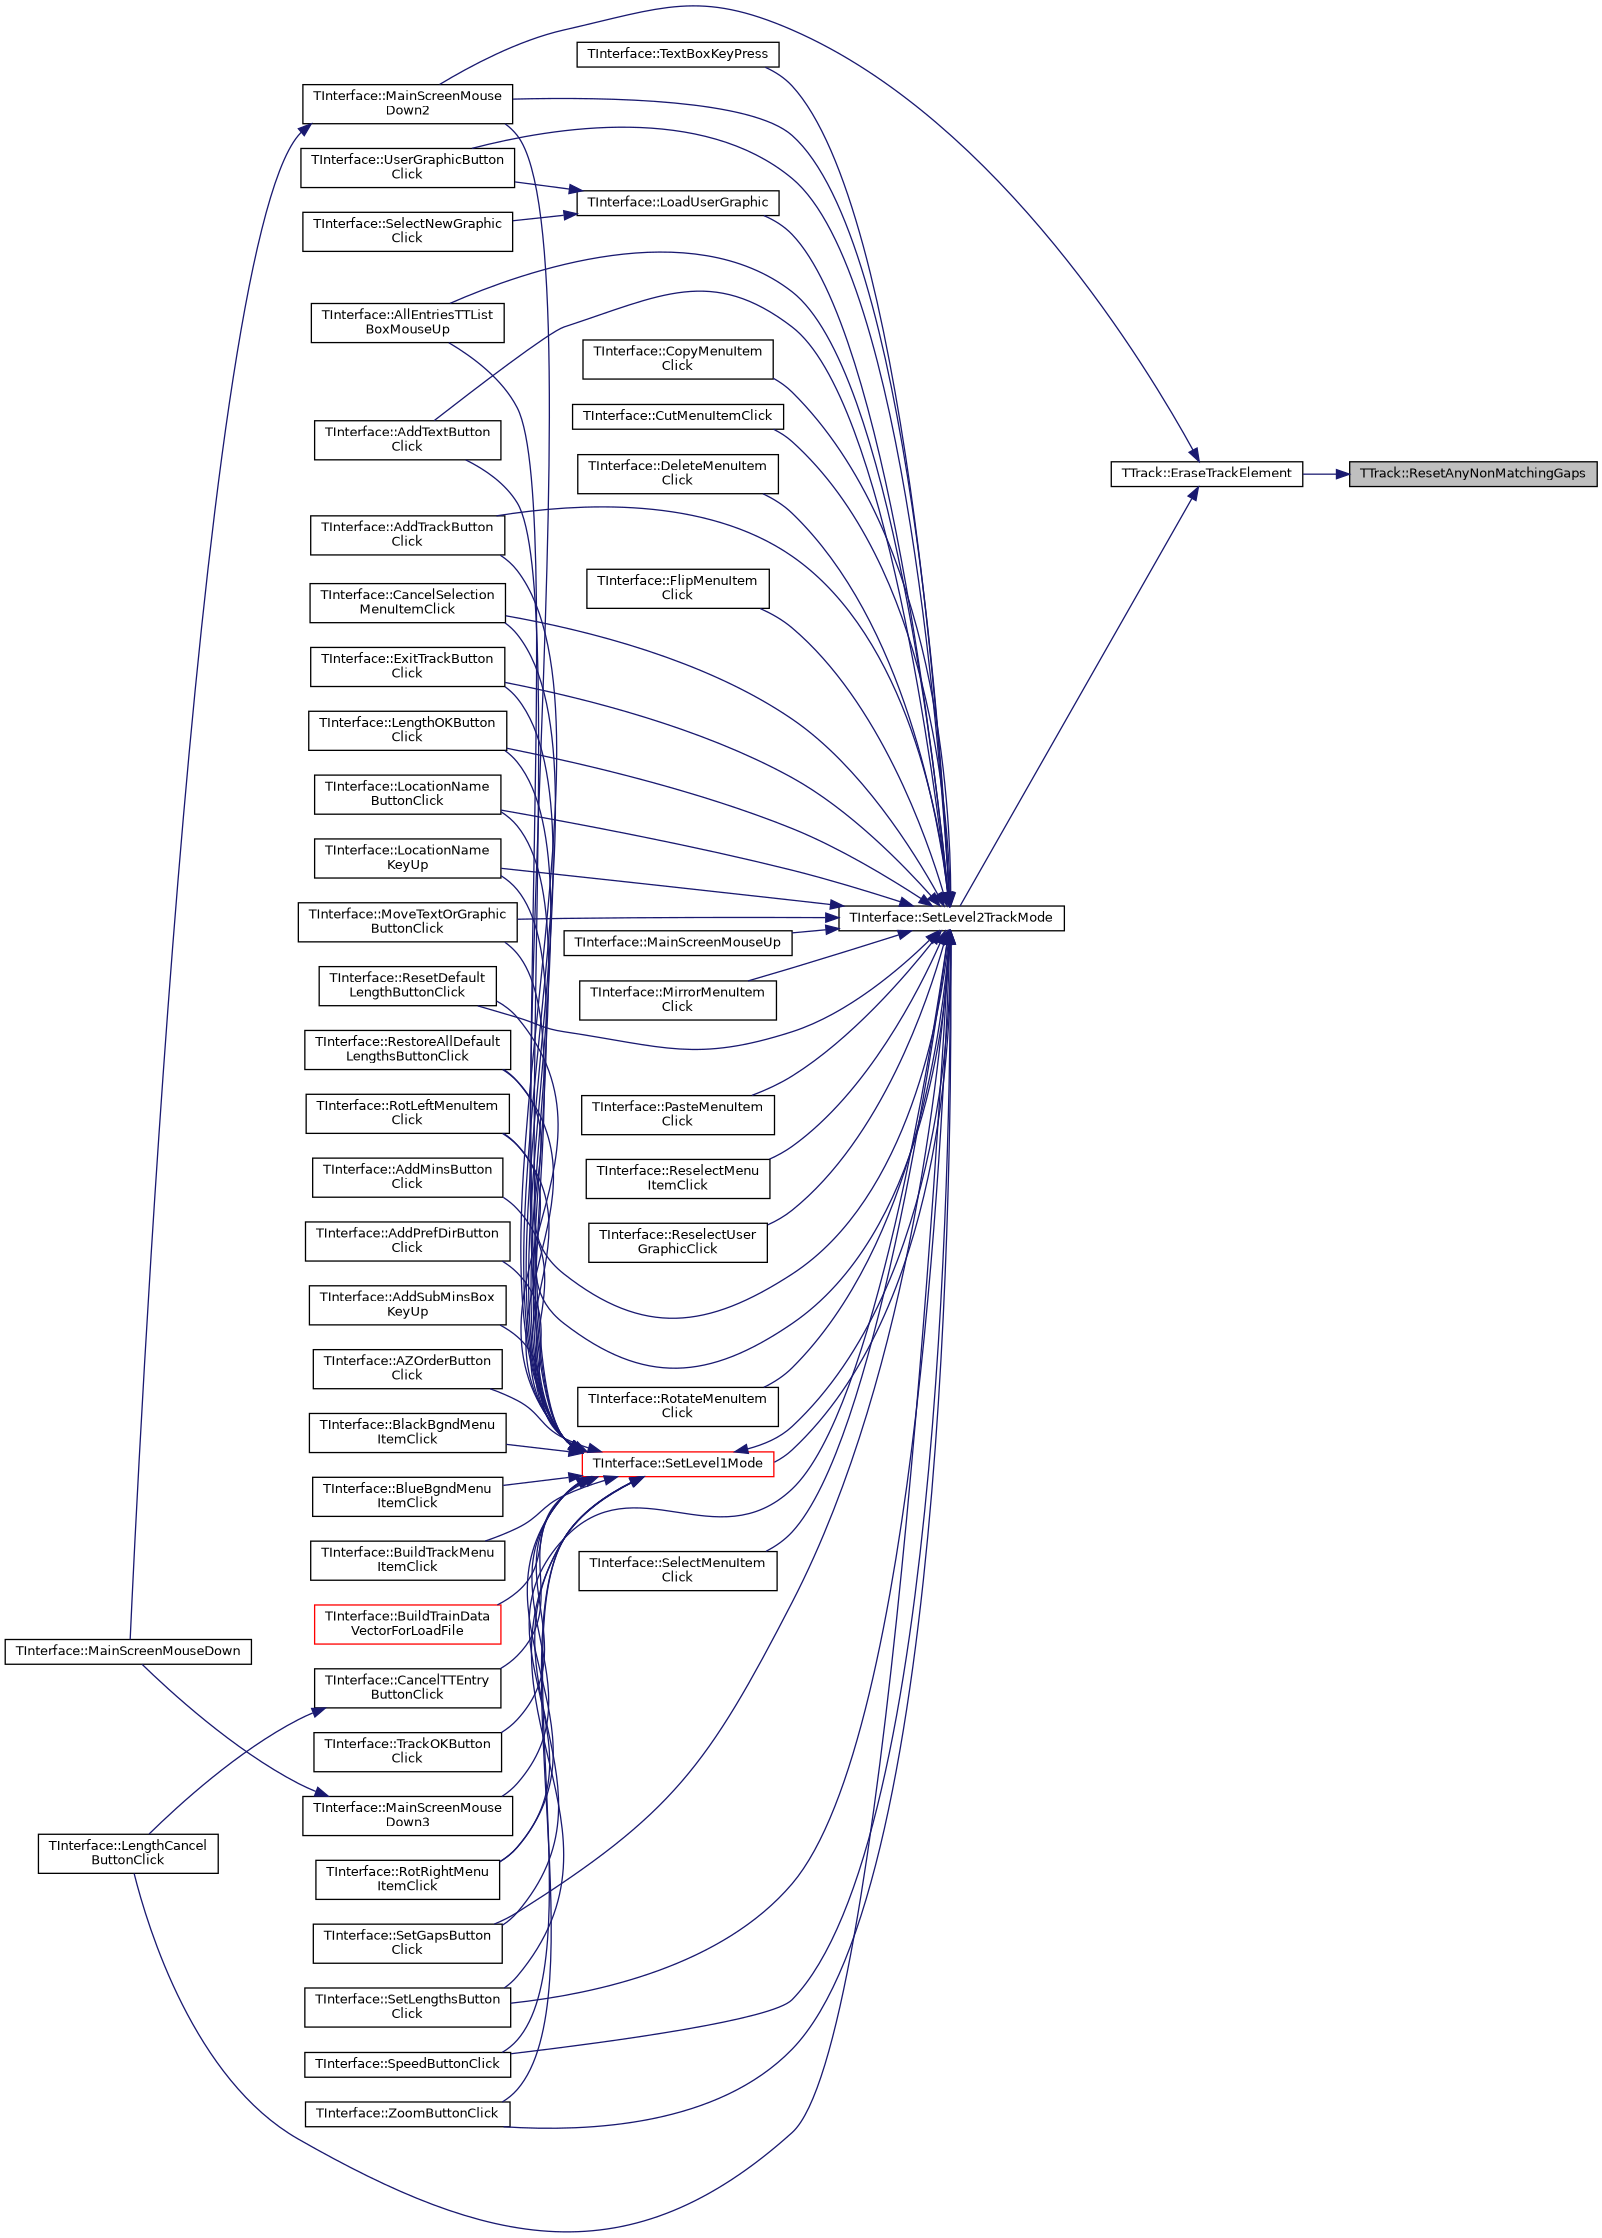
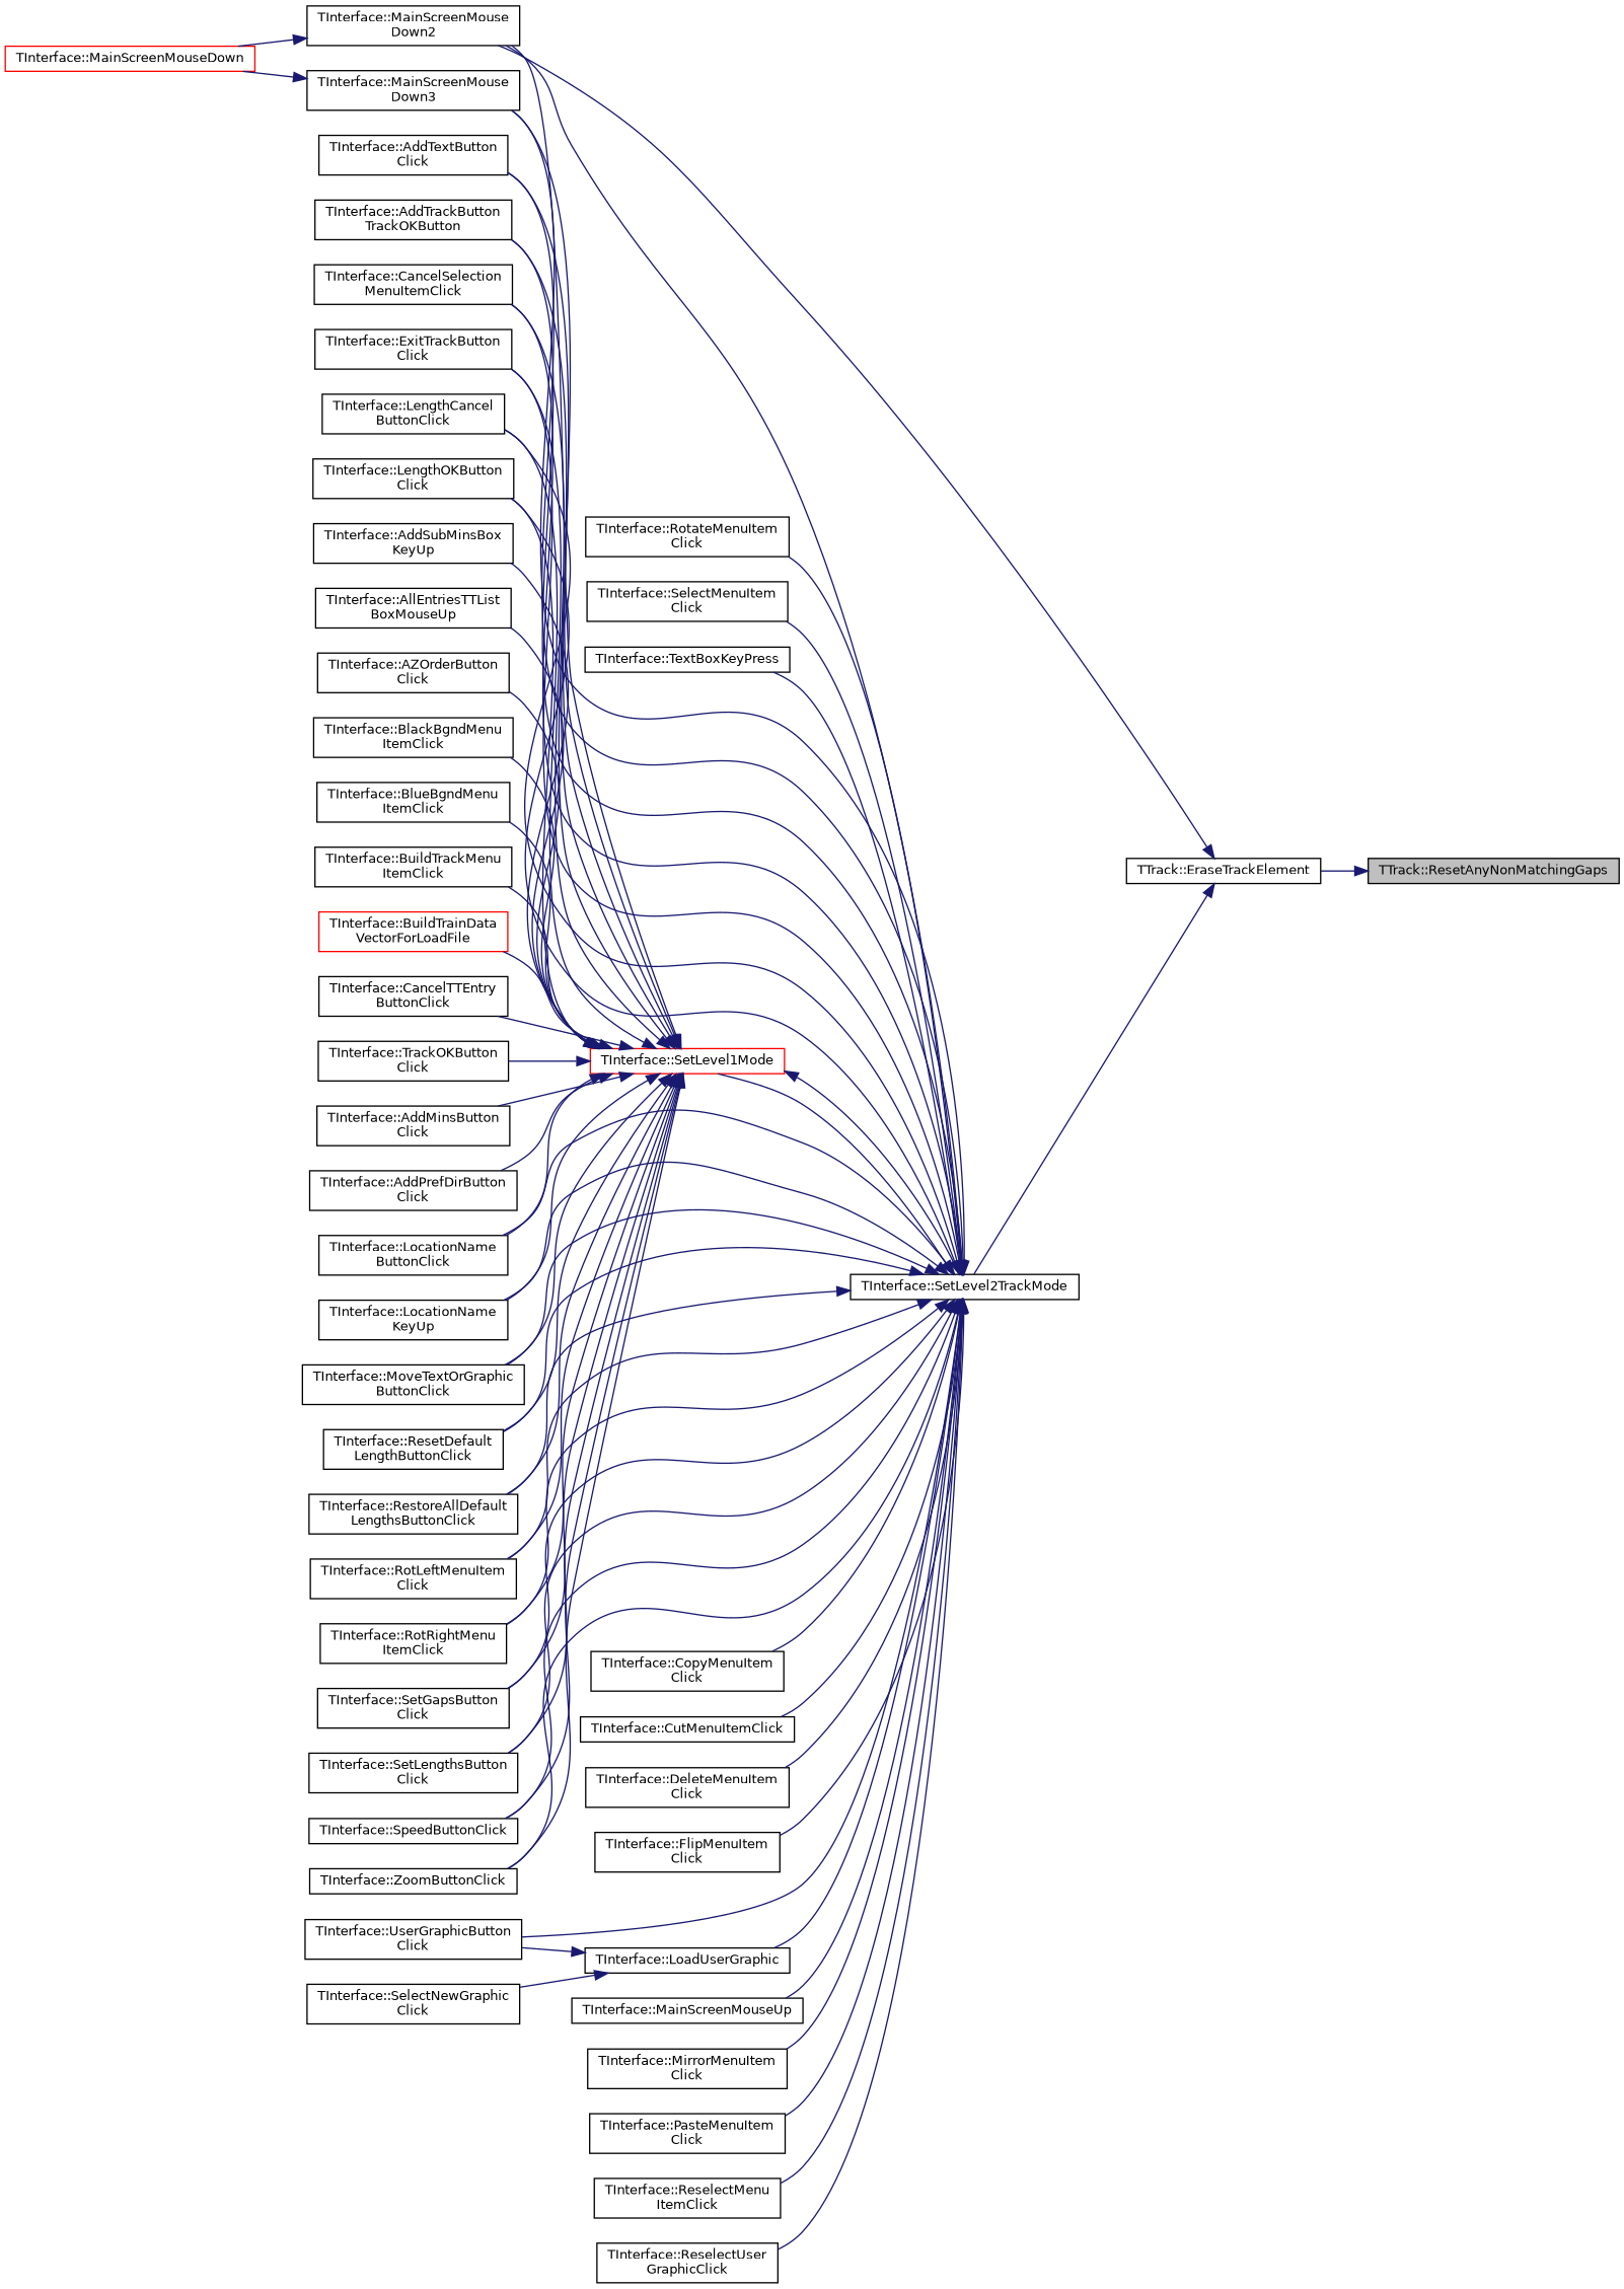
  digraph {
    rankdir=RL
    node [color=black fillcolor=white fontname=Helvetica fontsize=10 shape=record style=filled]
    edge [color=midnightblue dir=back fontname=Helvetica fontsize=10 labelfontname=Helvetica labelfontsize=10 style=solid]
    n1 [fillcolor=grey75 fontcolor=black height=0.2 label="TTrack::ResetAnyNonMatchingGaps" width=0.4]
    n2 [height=0.2 label="TTrack::EraseTrackElement" width=0.4]
    n3 [height=0.2 label="TInterface::MainScreenMouse\lDown2" width=0.4]
    n4 [height=0.2 label="TInterface::SetLevel2TrackMode" width=0.4]
-   n5 [height=0.2 label="TInterface::MainScreenMouseDown" width=0.4]
+   n5 [color=red height=0.2 label="TInterface::MainScreenMouseDown" width=0.4]
    n6 [height=0.2 label="TInterface::AddTextButton\lClick" width=0.4]
-   n7 [height=0.2 label="TInterface::AddTrackButton\lClick" width=0.4]
+   n7 [height=0.2 label="TInterface::AddTrackButton\lTrackOKButton" width=0.4]
    n8 [height=0.2 label="TInterface::CancelSelection\lMenuItemClick" width=0.4]
    n9 [height=0.2 label="TInterface::CopyMenuItem\lClick" width=0.4]
    n10 [height=0.2 label="TInterface::CutMenuItemClick" width=0.4]
    n11 [height=0.2 label="TInterface::DeleteMenuItem\lClick" width=0.4]
    n12 [height=0.2 label="TInterface::ExitTrackButton\lClick" width=0.4]
    n13 [height=0.2 label="TInterface::FlipMenuItem\lClick" width=0.4]
    n14 [height=0.2 label="TInterface::LengthCancel\lButtonClick" width=0.4]
    n15 [height=0.2 label="TInterface::LengthOKButton\lClick" width=0.4]
    n16 [height=0.2 label="TInterface::LoadUserGraphic" width=0.4]
    n17 [height=0.2 label="TInterface::UserGraphicButton\lClick" width=0.4]
    n18 [height=0.2 label="TInterface::LocationName\lButtonClick" width=0.4]
    n19 [height=0.2 label="TInterface::LocationName\lKeyUp" width=0.4]
    n20 [height=0.2 label="TInterface::MainScreenMouse\lDown3" width=0.4]
    n21 [height=0.2 label="TInterface::MainScreenMouseUp" width=0.4]
    n22 [height=0.2 label="TInterface::MirrorMenuItem\lClick" width=0.4]
    n23 [height=0.2 label="TInterface::MoveTextOrGraphic\lButtonClick" width=0.4]
    n24 [height=0.2 label="TInterface::PasteMenuItem\lClick" width=0.4]
    n25 [height=0.2 label="TInterface::ReselectMenu\lItemClick" width=0.4]
    n26 [height=0.2 label="TInterface::ReselectUser\lGraphicClick" width=0.4]
    n27 [height=0.2 label="TInterface::ResetDefault\lLengthButtonClick" width=0.4]
    n28 [height=0.2 label="TInterface::RestoreAllDefault\lLengthsButtonClick" width=0.4]
    n29 [height=0.2 label="TInterface::RotateMenuItem\lClick" width=0.4]
    n30 [height=0.2 label="TInterface::RotLeftMenuItem\lClick" width=0.4]
    n31 [height=0.2 label="TInterface::RotRightMenu\lItemClick" width=0.4]
    n32 [height=0.2 label="TInterface::SelectMenuItem\lClick" width=0.4]
    n33 [height=0.2 label="TInterface::SetGapsButton\lClick" width=0.4]
    n34 [height=0.2 label="TInterface::SetLengthsButton\lClick" width=0.4]
    n35 [color=red height=0.2 label="TInterface::SetLevel1Mode" width=0.4]
    n36 [height=0.2 label="TInterface::SpeedButtonClick" width=0.4]
    n37 [height=0.2 label="TInterface::ZoomButtonClick" width=0.4]
    n38 [height=0.2 label="TInterface::TextBoxKeyPress" width=0.4]
    n39 [height=0.2 label="TInterface::SelectNewGraphic\lClick" width=0.4]
    n40 [height=0.2 label="TInterface::TrackOKButton\lClick" width=0.4]
    n41 [height=0.2 label="TInterface::AddMinsButton\lClick" width=0.4]
    n42 [height=0.2 label="TInterface::AddPrefDirButton\lClick" width=0.4]
    n43 [height=0.2 label="TInterface::AddSubMinsBox\lKeyUp" width=0.4]
    n44 [height=0.2 label="TInterface::AllEntriesTTList\lBoxMouseUp" width=0.4]
    n45 [height=0.2 label="TInterface::AZOrderButton\lClick" width=0.4]
    n46 [height=0.2 label="TInterface::BlackBgndMenu\lItemClick" width=0.4]
    n47 [height=0.2 label="TInterface::BlueBgndMenu\lItemClick" width=0.4]
    n48 [height=0.2 label="TInterface::BuildTrackMenu\lItemClick" width=0.4]
    n49 [color=red height=0.2 label="TInterface::BuildTrainData\lVectorForLoadFile" width=0.4]
    n50 [height=0.2 label="TInterface::CancelTTEntry\lButtonClick" width=0.4]
    n1 -> n2
    n2 -> n3
    n2 -> n4
    n3 -> n5
    n4 -> n3
    n4 -> n6
    n4 -> n7
    n4 -> n8
    n4 -> n9
    n4 -> n10
    n4 -> n11
    n4 -> n12
    n4 -> n13
    n4 -> n14
    n4 -> n15
    n4 -> n16
    n4 -> n17
    n4 -> n18
    n4 -> n19
-   n4 -> n44
+   n4 -> n20
    n4 -> n21
    n4 -> n22
    n4 -> n23
    n4 -> n24
    n4 -> n25
    n4 -> n26
    n4 -> n27
    n4 -> n28
    n4 -> n29
    n4 -> n30
    n4 -> n31
    n4 -> n32
    n4 -> n33
    n4 -> n34
    n4 -> n35
    n4 -> n36
    n4 -> n37
    n4 -> n38
    n16 -> n17
    n16 -> n39
    n20 -> n5
    n35 -> n3
    n35 -> n4
    n35 -> n6
    n35 -> n7
    n35 -> n8
    n35 -> n12
-   n50 -> n14
+   n35 -> n14
    n35 -> n15
    n35 -> n18
    n35 -> n19
    n35 -> n20
    n35 -> n23
    n35 -> n27
    n35 -> n28
    n35 -> n30
    n35 -> n31
    n35 -> n33
    n35 -> n34
    n35 -> n36
    n35 -> n37
    n35 -> n40
    n35 -> n41
    n35 -> n42
    n35 -> n43
    n35 -> n44
    n35 -> n45
    n35 -> n46
    n35 -> n47
    n35 -> n48
    n35 -> n49
    n35 -> n50
  }
